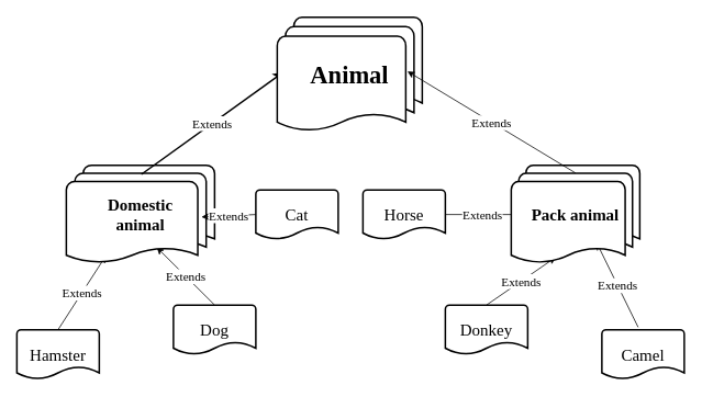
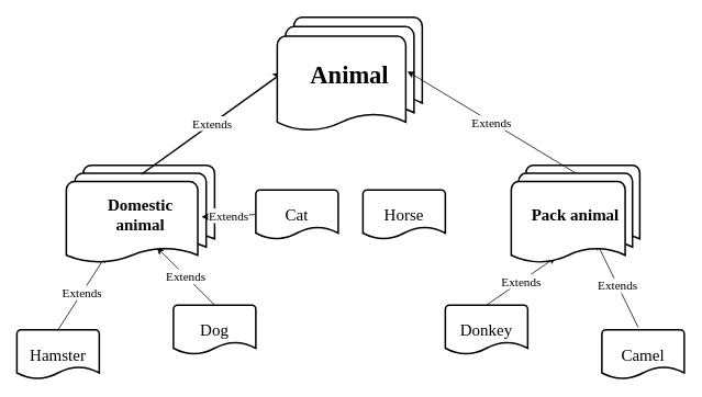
  <mxCell id="0" />
  <mxCell id="1" parent="0" />
  <mxCell id="2" value="Extends" style="endArrow=classic;html=1;rounded=0;exitX=0.5;exitY=0;exitDx=0;exitDy=0;exitPerimeter=0;entryX=0.346;entryY=0.933;entryDx=0;entryDy=0;entryPerimeter=0;fontFamily=Comic Sans MS;fontSize=15;" edge="1" parent="1" source="16" target="10"><mxGeometry width="50" height="50" relative="1" as="geometry"><mxPoint x="110" y="440" as="sourcePoint" /><mxPoint x="196" y="338" as="targetPoint" /></mxGeometry></mxCell>
  <mxCell id="3" value="Extends" style="endArrow=open;html=1;rounded=0;exitX=0.44;exitY=-0.05;exitDx=0;exitDy=0;exitPerimeter=0;fontFamily=Comic Sans MS;fontSize=15;entryX=0.667;entryY=0.792;entryDx=0;entryDy=0;entryPerimeter=0;" edge="1" parent="1" source="15" target="10"><mxGeometry width="50" height="50" relative="1" as="geometry"><mxPoint x="120" y="450" as="sourcePoint" /><mxPoint x="206" y="348" as="targetPoint" /></mxGeometry></mxCell>
  <mxCell id="4" value="Extends" style="endArrow=classic;html=1;rounded=0;exitX=0.5;exitY=0;exitDx=0;exitDy=0;exitPerimeter=0;entryX=0.61;entryY=0.833;entryDx=0;entryDy=0;entryPerimeter=0;fontFamily=Comic Sans MS;fontSize=15;" edge="1" parent="1" source="13" target="7"><mxGeometry width="50" height="50" relative="1" as="geometry"><mxPoint x="80" y="410" as="sourcePoint" /><mxPoint x="166" y="308" as="targetPoint" /></mxGeometry></mxCell>
  <mxCell id="5" value="Extends" style="endArrow=classic;html=1;rounded=0;exitX=0.5;exitY=0;exitDx=0;exitDy=0;exitPerimeter=0;entryX=0.267;entryY=0.917;entryDx=0;entryDy=0;entryPerimeter=0;fontFamily=Comic Sans MS;fontSize=15;" edge="1" parent="1" source="12" target="7"><mxGeometry width="50" height="50" relative="1" as="geometry"><mxPoint x="400" y="390" as="sourcePoint" /><mxPoint x="450" y="340" as="targetPoint" /></mxGeometry></mxCell>
- <mxCell id="6" value="Extends" style="endArrow=classic;html=1;rounded=0;exitX=1;exitY=0.5;exitDx=0;exitDy=0;exitPerimeter=0;entryX=0.064;entryY=0.5;entryDx=0;entryDy=0;entryPerimeter=0;fontFamily=Comic Sans MS;fontSize=15;" edge="1" parent="1" source="17" target="10"><mxGeometry width="50" height="50" relative="1" as="geometry"><mxPoint x="100" y="430" as="sourcePoint" /><mxPoint x="186" y="328" as="targetPoint" /></mxGeometry></mxCell>
  <mxCell id="7" value="Domestic&lt;br&gt;animal" style="strokeWidth=2;html=1;shape=mxgraph.flowchart.multi-document;whiteSpace=wrap;fontSize=20;fontFamily=Comic Sans MS;fontStyle=1;align=center;" vertex="1" parent="1"><mxGeometry x="80" y="200" width="180" height="120" as="geometry" /></mxCell>
  <mxCell id="8" value="Extends" style="endArrow=classic;html=1;rounded=0;exitX=0.506;exitY=0.093;exitDx=0;exitDy=0;exitPerimeter=0;fontSize=15;fontFamily=Comic Sans MS;strokeWidth=2;entryX=0.04;entryY=0.479;entryDx=0;entryDy=0;entryPerimeter=0;" edge="1" parent="1" source="7" target="9"><mxGeometry width="50" height="50" relative="1" as="geometry"><mxPoint x="400" y="390" as="sourcePoint" /><mxPoint x="320" y="80" as="targetPoint" /></mxGeometry></mxCell>
  <mxCell id="9" value="Animal" style="strokeWidth=2;html=1;shape=mxgraph.flowchart.multi-document;whiteSpace=wrap;fontSize=30;fontStyle=1;fontFamily=Comic Sans MS;" vertex="1" parent="1"><mxGeometry x="336" y="20" width="176" height="140" as="geometry" /></mxCell>
  <mxCell id="10" value="Pack animal" style="strokeWidth=2;html=1;shape=mxgraph.flowchart.multi-document;whiteSpace=wrap;fontSize=20;fontFamily=Comic Sans MS;fontStyle=1;align=center;" vertex="1" parent="1"><mxGeometry x="620" y="200" width="156" height="120" as="geometry" /></mxCell>
  <mxCell id="11" value="Extends" style="endArrow=classic;html=1;rounded=0;entryX=0.898;entryY=0.471;entryDx=0;entryDy=0;entryPerimeter=0;exitX=0.5;exitY=0.079;exitDx=0;exitDy=0;exitPerimeter=0;fontFamily=Comic Sans MS;fontSize=15;" edge="1" parent="1" source="10" target="9"><mxGeometry width="50" height="50" relative="1" as="geometry"><mxPoint x="718" y="220" as="sourcePoint" /><mxPoint x="450" y="340" as="targetPoint" /></mxGeometry></mxCell>
  <mxCell id="12" value="Hamster" style="strokeWidth=2;html=1;shape=mxgraph.flowchart.document2;whiteSpace=wrap;size=0.25;fontFamily=Comic Sans MS;fontSize=20;" vertex="1" parent="1"><mxGeometry x="20" y="400" width="100" height="60" as="geometry" /></mxCell>
  <mxCell id="13" value="Dog" style="strokeWidth=2;html=1;shape=mxgraph.flowchart.document2;whiteSpace=wrap;size=0.25;fontFamily=Comic Sans MS;fontSize=20;" vertex="1" parent="1"><mxGeometry x="210" y="370" width="100" height="60" as="geometry" /></mxCell>
  <mxCell id="14" value="Cat" style="strokeWidth=2;html=1;shape=mxgraph.flowchart.document2;whiteSpace=wrap;size=0.25;fontFamily=Comic Sans MS;fontSize=20;" vertex="1" parent="1"><mxGeometry x="310" y="230" width="100" height="60" as="geometry" /></mxCell>
  <mxCell id="15" value="Camel" style="strokeWidth=2;html=1;shape=mxgraph.flowchart.document2;whiteSpace=wrap;size=0.25;fontFamily=Comic Sans MS;fontSize=20;" vertex="1" parent="1"><mxGeometry x="730" y="400" width="100" height="60" as="geometry" /></mxCell>
  <mxCell id="16" value="Donkey" style="strokeWidth=2;html=1;shape=mxgraph.flowchart.document2;whiteSpace=wrap;size=0.25;fontFamily=Comic Sans MS;fontSize=20;" vertex="1" parent="1"><mxGeometry x="540" y="370" width="100" height="60" as="geometry" /></mxCell>
  <mxCell id="17" value="Horse" style="strokeWidth=2;html=1;shape=mxgraph.flowchart.document2;whiteSpace=wrap;size=0.25;fontFamily=Comic Sans MS;fontSize=20;" vertex="1" parent="1"><mxGeometry x="440" y="230" width="100" height="60" as="geometry" /></mxCell>
  <mxCell id="18" value="Extends" style="endArrow=classic;html=1;rounded=0;exitX=0;exitY=0.5;exitDx=0;exitDy=0;exitPerimeter=0;entryX=0.911;entryY=0.525;entryDx=0;entryDy=0;entryPerimeter=0;fontFamily=Comic Sans MS;fontSize=15;" edge="1" parent="1" source="14" target="7"><mxGeometry width="50" height="50" relative="1" as="geometry"><mxPoint x="330" y="522" as="sourcePoint" /><mxPoint x="416" y="420" as="targetPoint" /></mxGeometry></mxCell>
